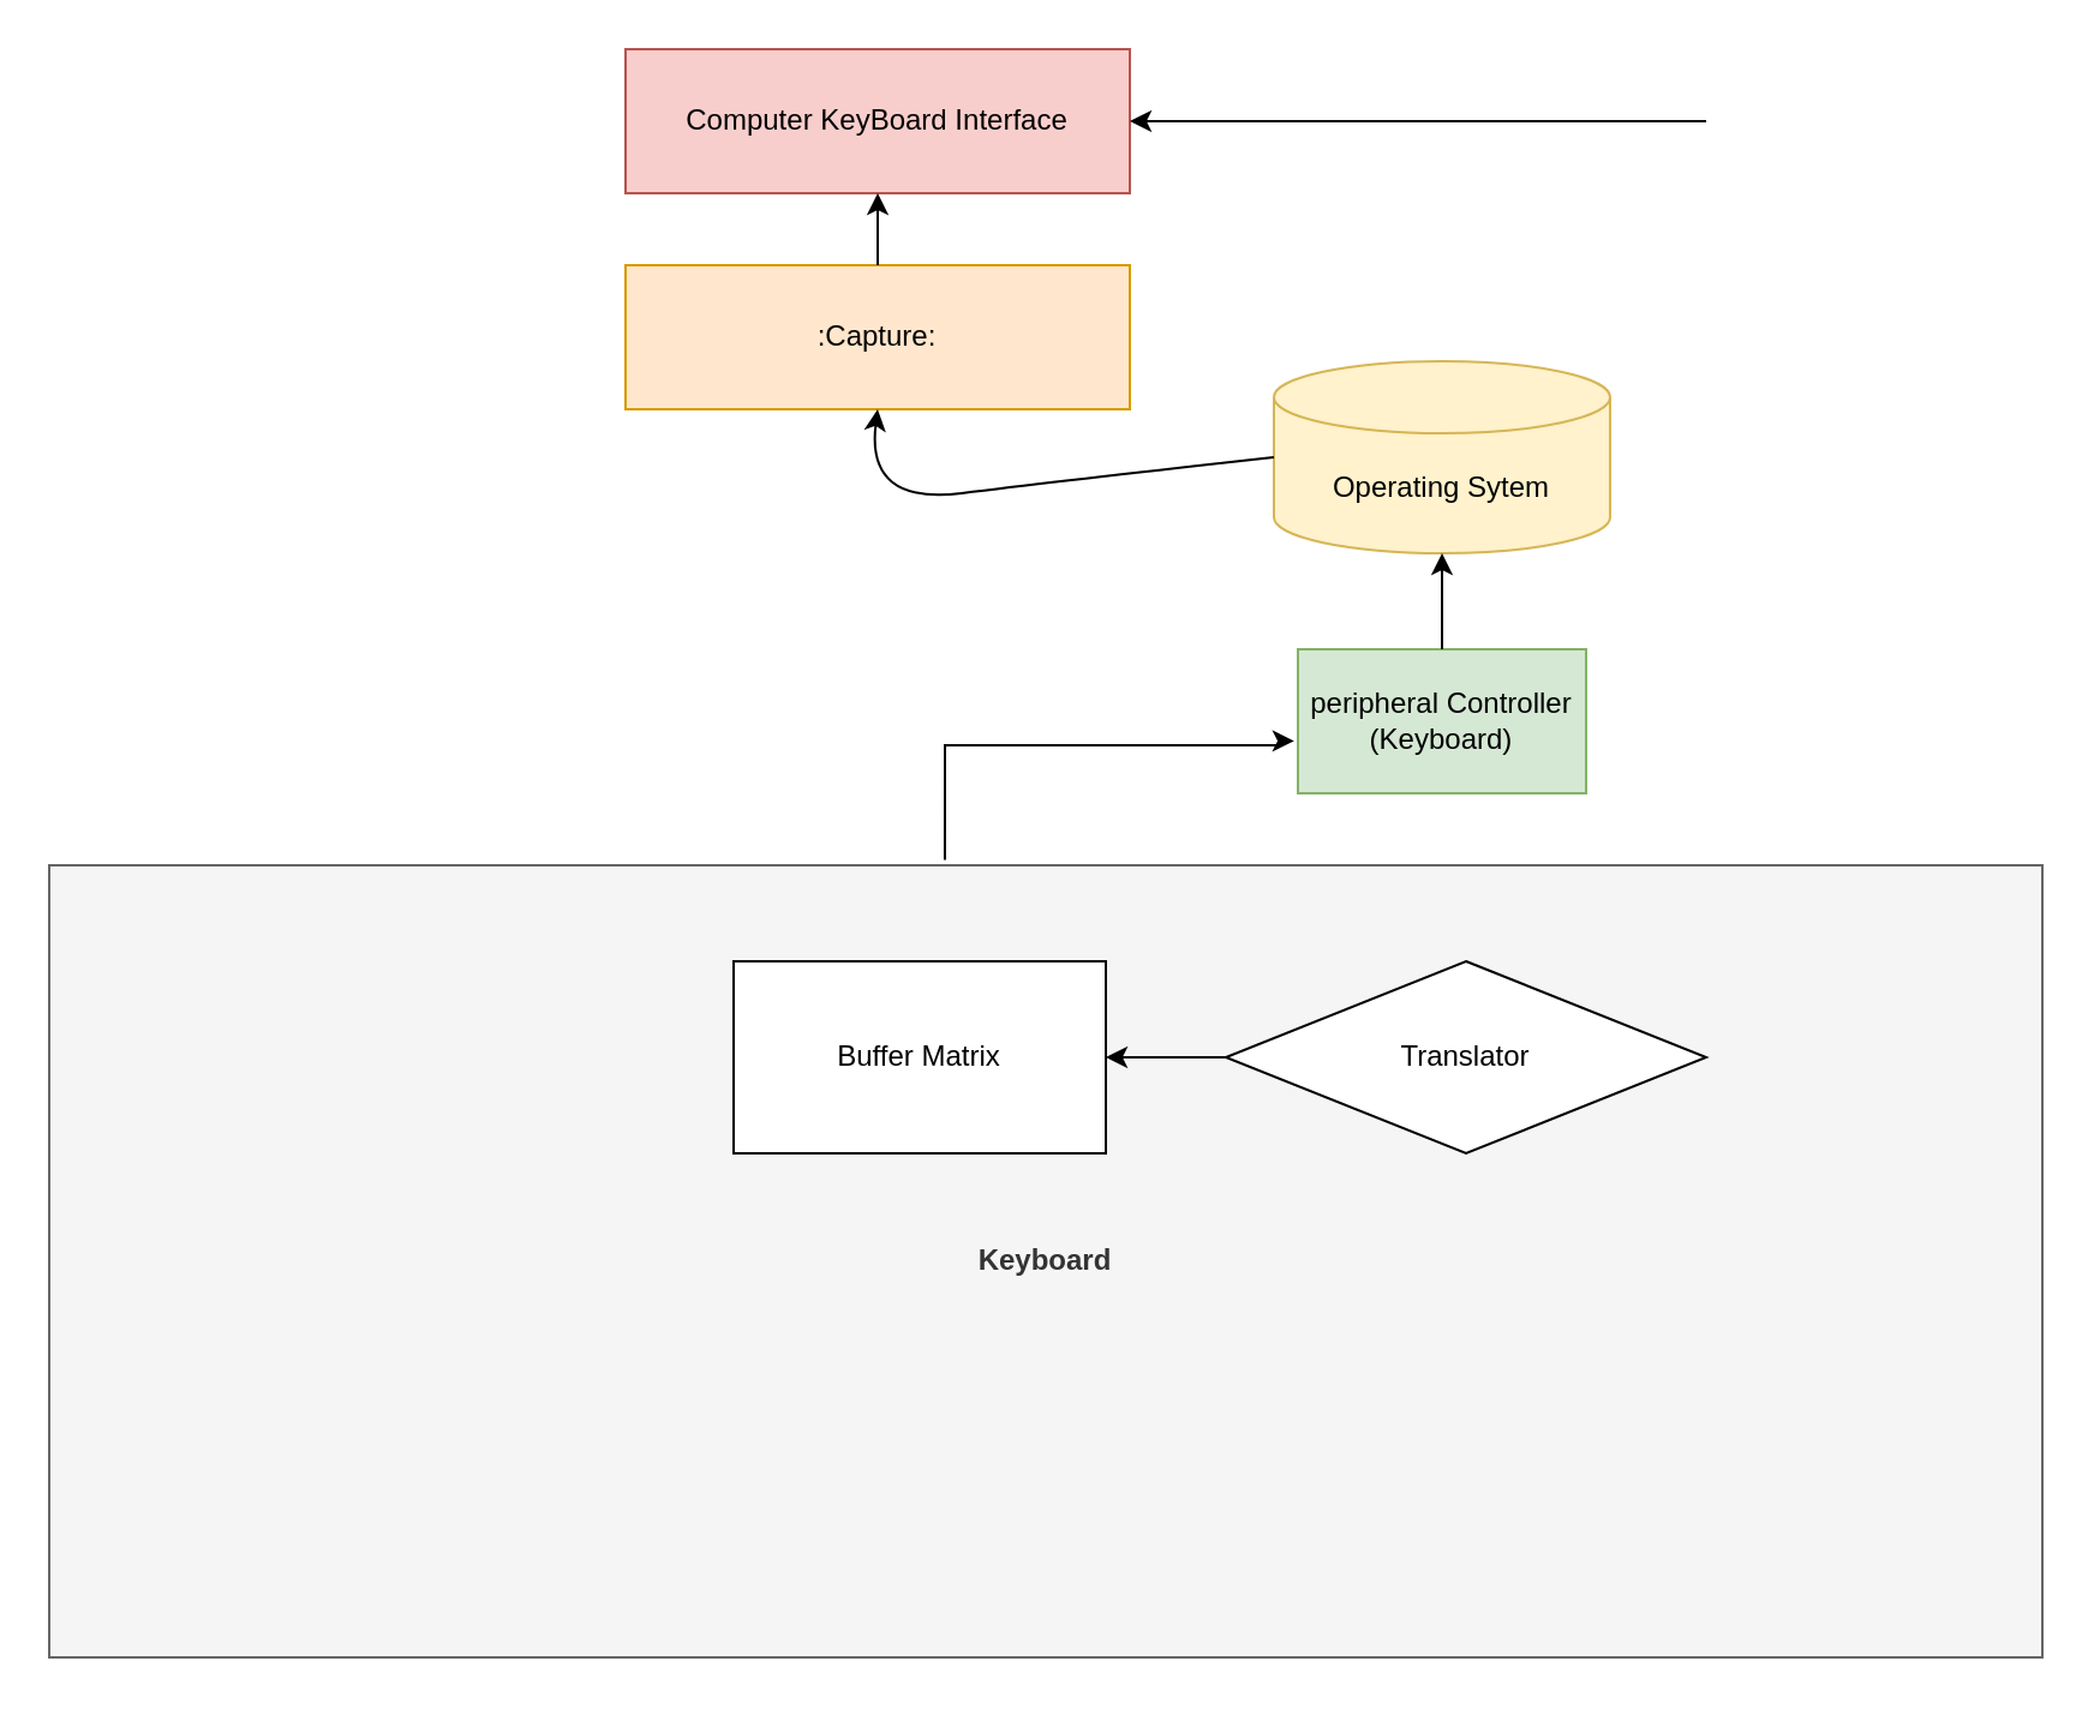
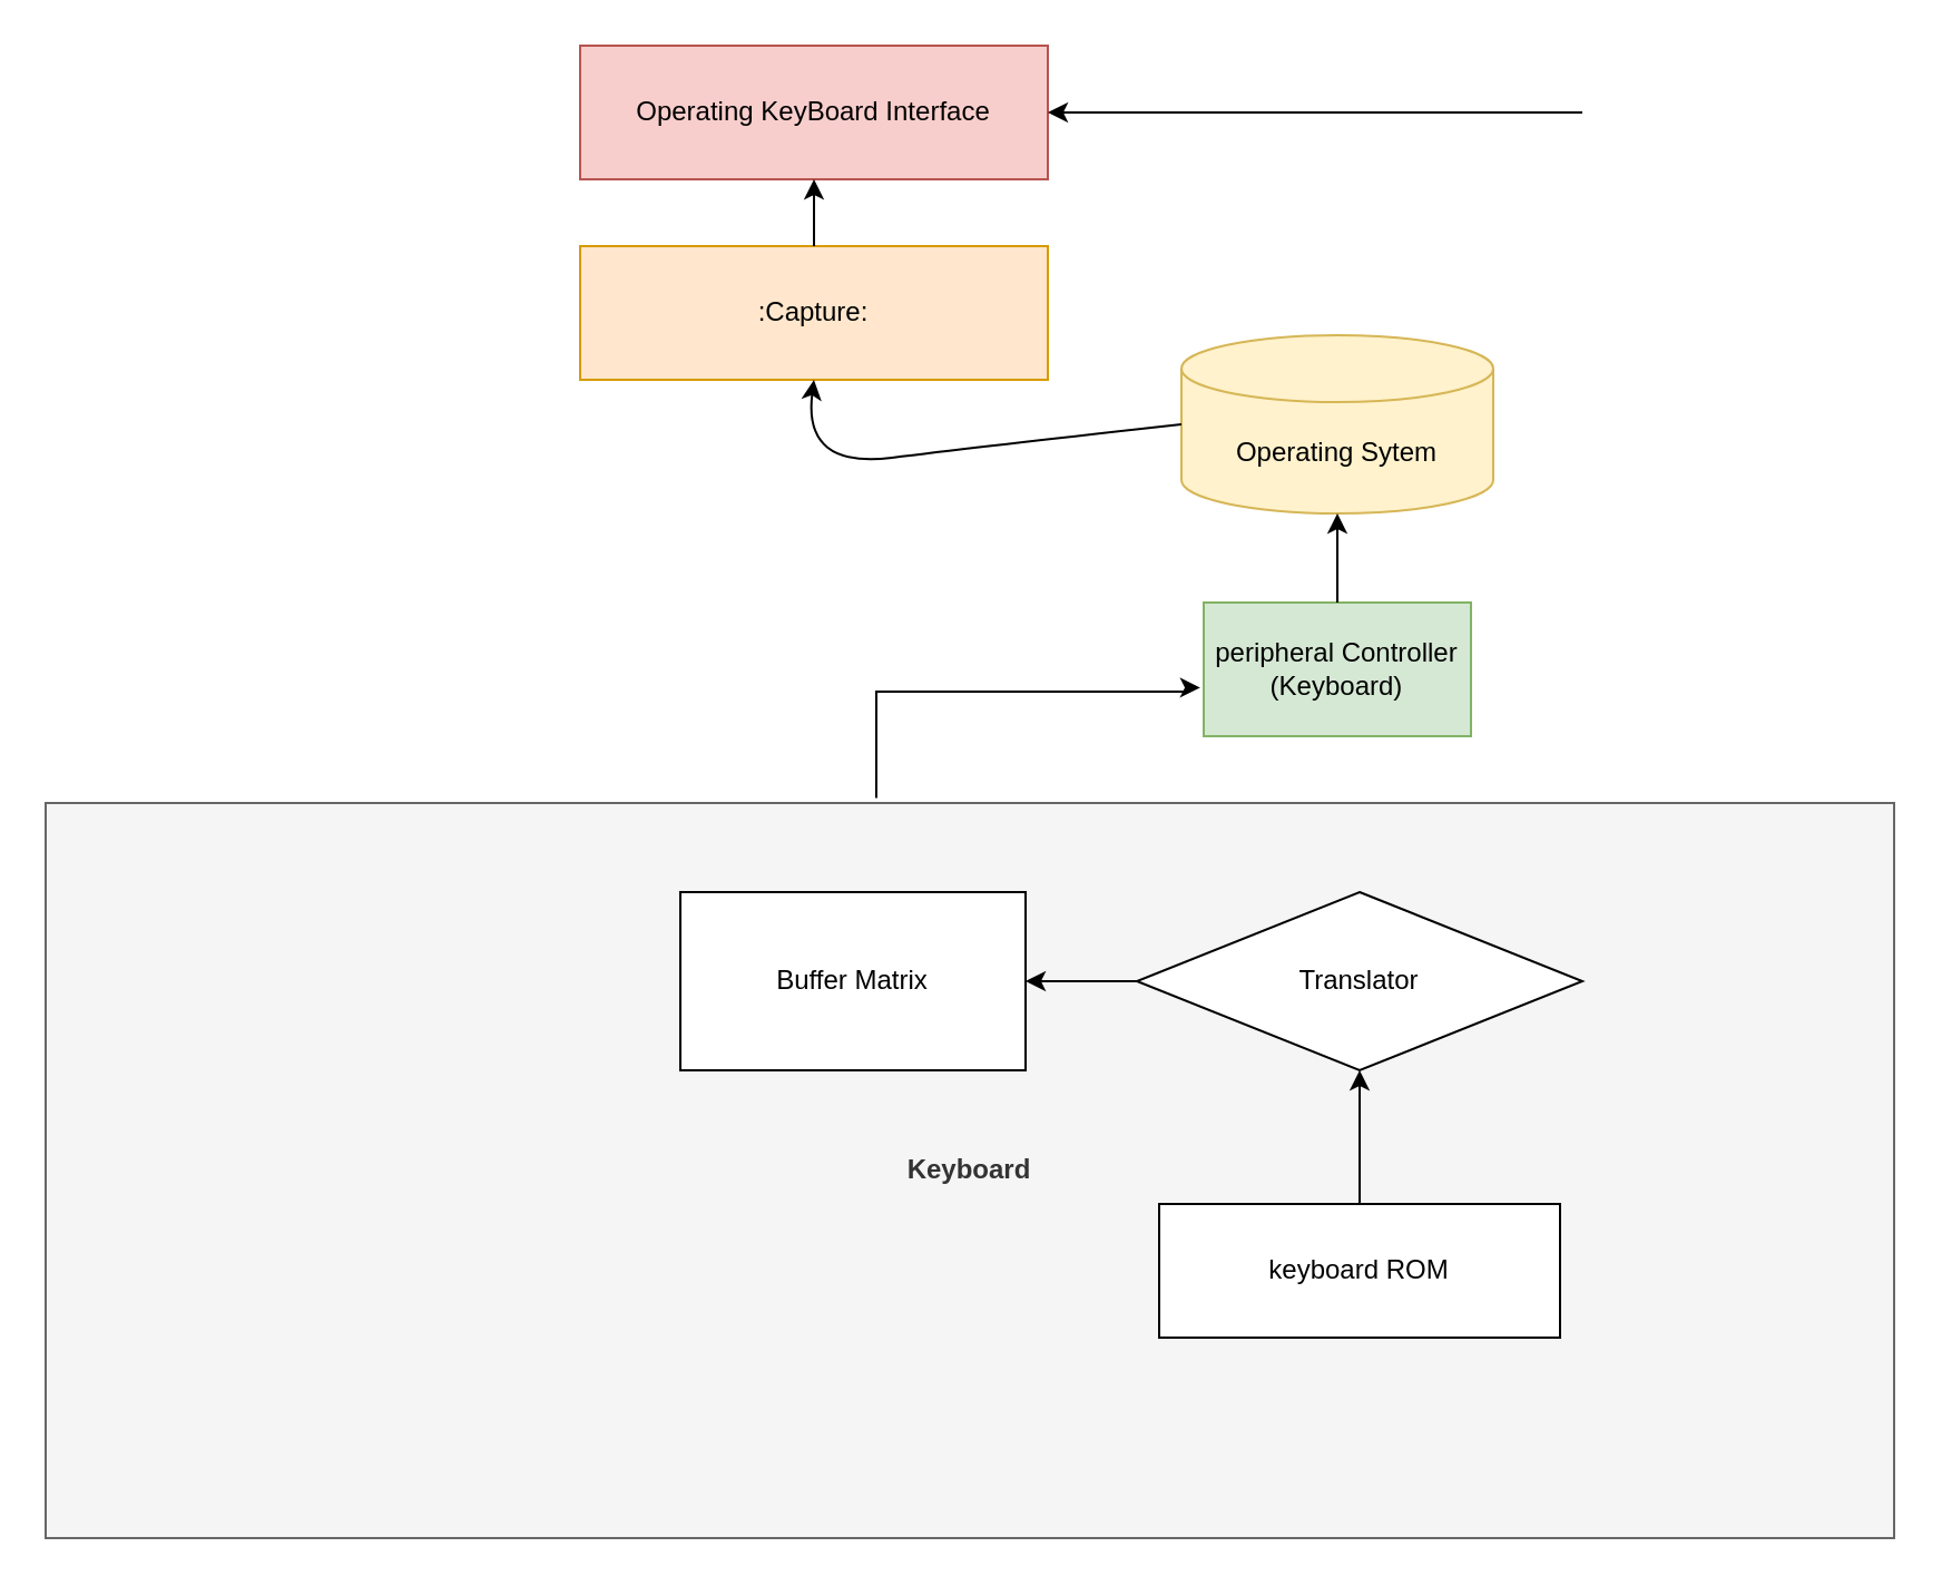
  <mxCell id="0" />
  <mxCell id="1" parent="0" />
- <mxCell id="2" value="Computer KeyBoard Interface" style="rounded=0;whiteSpace=wrap;html=1;fillColor=#f8cecc;strokeColor=#b85450;" vertex="1" parent="1"><mxGeometry x="260" y="20" width="210" height="60" as="geometry" /></mxCell>
+ <mxCell id="2" value="Operating KeyBoard Interface" style="rounded=0;whiteSpace=wrap;html=1;fillColor=#f8cecc;strokeColor=#b85450;" vertex="1" parent="1"><mxGeometry x="260" y="20" width="210" height="60" as="geometry" /></mxCell>
  <mxCell id="3" value=":Capture:" style="rounded=0;whiteSpace=wrap;html=1;fillColor=#ffe6cc;strokeColor=#d79b00;" vertex="1" parent="1"><mxGeometry x="260" y="110" width="210" height="60" as="geometry" /></mxCell>
  <mxCell id="4" value="" style="endArrow=classic;html=1;rounded=0;entryX=0.5;entryY=1;entryDx=0;entryDy=0;exitX=0.5;exitY=0;exitDx=0;exitDy=0;" edge="1" parent="1" source="3" target="2"><mxGeometry width="50" height="50" relative="1" as="geometry"><mxPoint x="410" y="270" as="sourcePoint" /><mxPoint x="460" y="220" as="targetPoint" /></mxGeometry></mxCell>
  <mxCell id="5" value="Operating Sytem" style="shape=cylinder3;whiteSpace=wrap;html=1;boundedLbl=1;backgroundOutline=1;size=15;fillColor=#fff2cc;strokeColor=#d6b656;" vertex="1" parent="1"><mxGeometry x="530" y="150" width="140" height="80" as="geometry" /></mxCell>
  <mxCell id="6" value="" style="curved=1;endArrow=classic;html=1;rounded=0;exitX=0;exitY=0.5;exitDx=0;exitDy=0;exitPerimeter=0;entryX=0.5;entryY=1;entryDx=0;entryDy=0;" edge="1" parent="1" source="5" target="3"><mxGeometry width="50" height="50" relative="1" as="geometry"><mxPoint x="410" y="270" as="sourcePoint" /><mxPoint x="370" y="130" as="targetPoint" /><Array as="points"><mxPoint x="440" y="200" /><mxPoint x="360" y="210" /></Array></mxGeometry></mxCell>
  <mxCell id="7" value="peripheral&amp;nbsp;Controller&lt;br&gt;(Keyboard)" style="rounded=0;whiteSpace=wrap;html=1;fillColor=#d5e8d4;strokeColor=#82b366;" vertex="1" parent="1"><mxGeometry x="540" y="270" width="120" height="60" as="geometry" /></mxCell>
  <mxCell id="8" value="" style="endArrow=classic;html=1;rounded=0;entryX=0.5;entryY=1;entryDx=0;entryDy=0;entryPerimeter=0;exitX=0.5;exitY=0;exitDx=0;exitDy=0;" edge="1" parent="1" source="7" target="5"><mxGeometry width="50" height="50" relative="1" as="geometry"><mxPoint x="600" y="260" as="sourcePoint" /><mxPoint x="460" y="220" as="targetPoint" /></mxGeometry></mxCell>
  <mxCell id="9" value="&lt;b&gt;Keyboard&lt;/b&gt;" style="rounded=0;whiteSpace=wrap;html=1;fillColor=#f5f5f5;fontColor=#333333;strokeColor=#666666;" vertex="1" parent="1"><mxGeometry x="20" y="360" width="830" height="330" as="geometry" /></mxCell>
  <mxCell id="10" value="Translator" style="rhombus;whiteSpace=wrap;html=1;" vertex="1" parent="1"><mxGeometry x="510" y="400" width="200" height="80" as="geometry" /></mxCell>
+ <mxCell id="11" value="keyboard ROM&lt;br&gt;" style="rounded=0;whiteSpace=wrap;html=1;" vertex="1" parent="1"><mxGeometry x="520" y="540" width="180" height="60" as="geometry" /></mxCell>
+ <mxCell id="12" value="" style="endArrow=classic;html=1;rounded=0;entryX=0.5;entryY=1;entryDx=0;entryDy=0;exitX=0.5;exitY=0;exitDx=0;exitDy=0;" edge="1" parent="1" source="11" target="10"><mxGeometry width="50" height="50" relative="1" as="geometry"><mxPoint x="440" y="570" as="sourcePoint" /><mxPoint x="490" y="520" as="targetPoint" /></mxGeometry></mxCell>
  <mxCell id="13" value="Buffer Matrix" style="rounded=0;whiteSpace=wrap;html=1;" vertex="1" parent="1"><mxGeometry x="305" y="400" width="155" height="80" as="geometry" /></mxCell>
  <mxCell id="14" value="" style="endArrow=classic;html=1;rounded=0;entryX=1;entryY=0.5;entryDx=0;entryDy=0;exitX=0;exitY=0.5;exitDx=0;exitDy=0;" edge="1" parent="1" source="10" target="13"><mxGeometry width="50" height="50" relative="1" as="geometry"><mxPoint x="440" y="540" as="sourcePoint" /><mxPoint x="490" y="490" as="targetPoint" /></mxGeometry></mxCell>
  <mxCell id="15" value="" style="edgeStyle=segmentEdgeStyle;endArrow=classic;html=1;rounded=0;exitX=0.459;exitY=-0.007;exitDx=0;exitDy=0;exitPerimeter=0;entryX=-0.013;entryY=0.637;entryDx=0;entryDy=0;entryPerimeter=0;" edge="1" parent="1" target="7"><mxGeometry width="50" height="50" relative="1" as="geometry"><mxPoint x="392.97" y="357.69" as="sourcePoint" /><mxPoint x="532" y="300" as="targetPoint" /><Array as="points"><mxPoint x="393" y="310" /><mxPoint x="532" y="310" /><mxPoint x="532" y="308" /></Array></mxGeometry></mxCell>
  <mxCell id="16" value="" style="endArrow=classic;html=1;rounded=0;entryX=1;entryY=0.5;entryDx=0;entryDy=0;" edge="1" parent="1" target="2"><mxGeometry width="50" height="50" relative="1" as="geometry"><mxPoint x="710" y="50" as="sourcePoint" /><mxPoint x="480" y="100" as="targetPoint" /></mxGeometry></mxCell>
